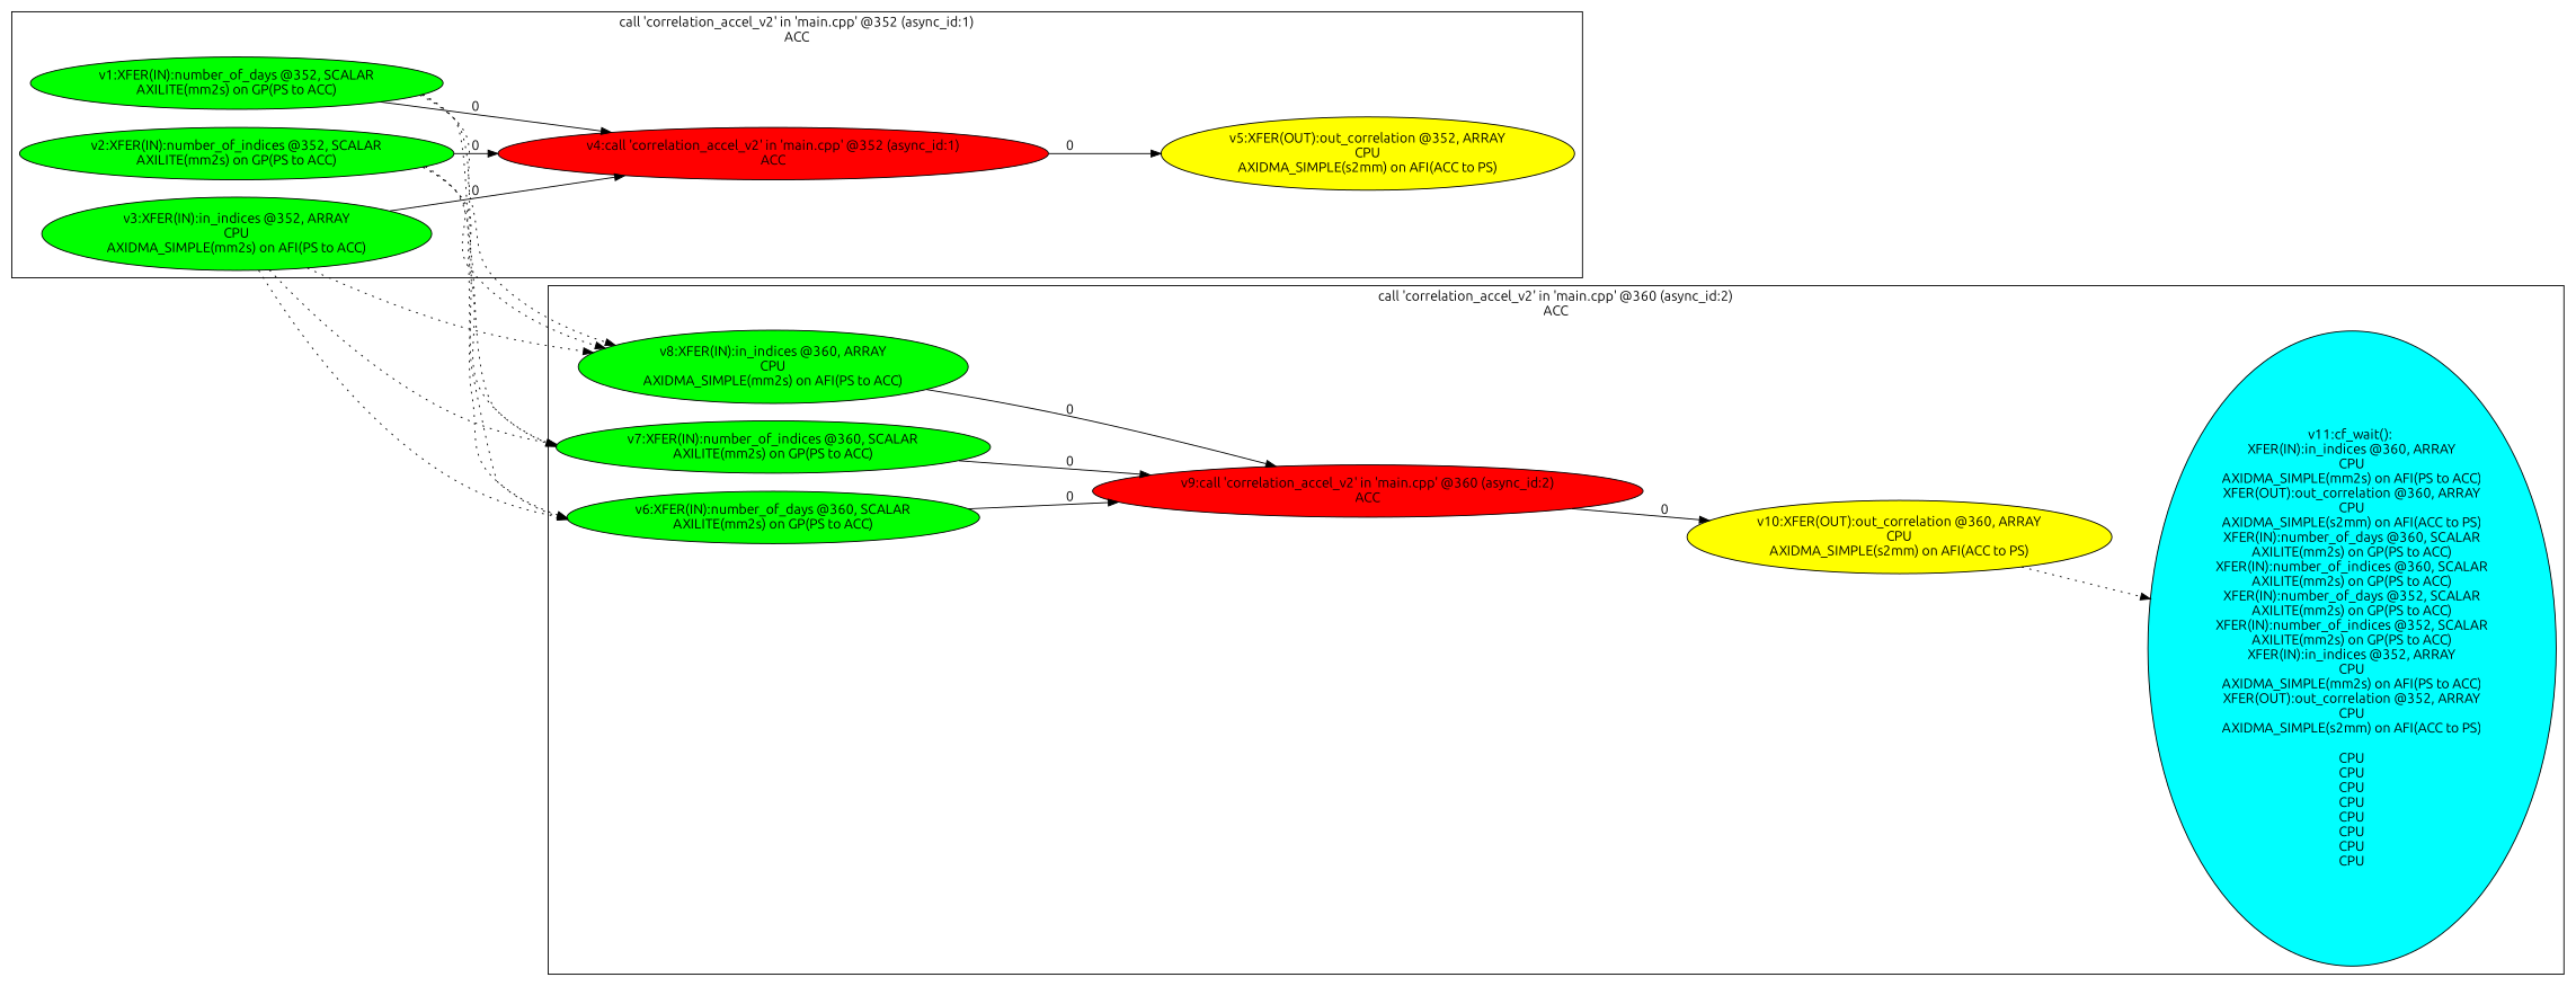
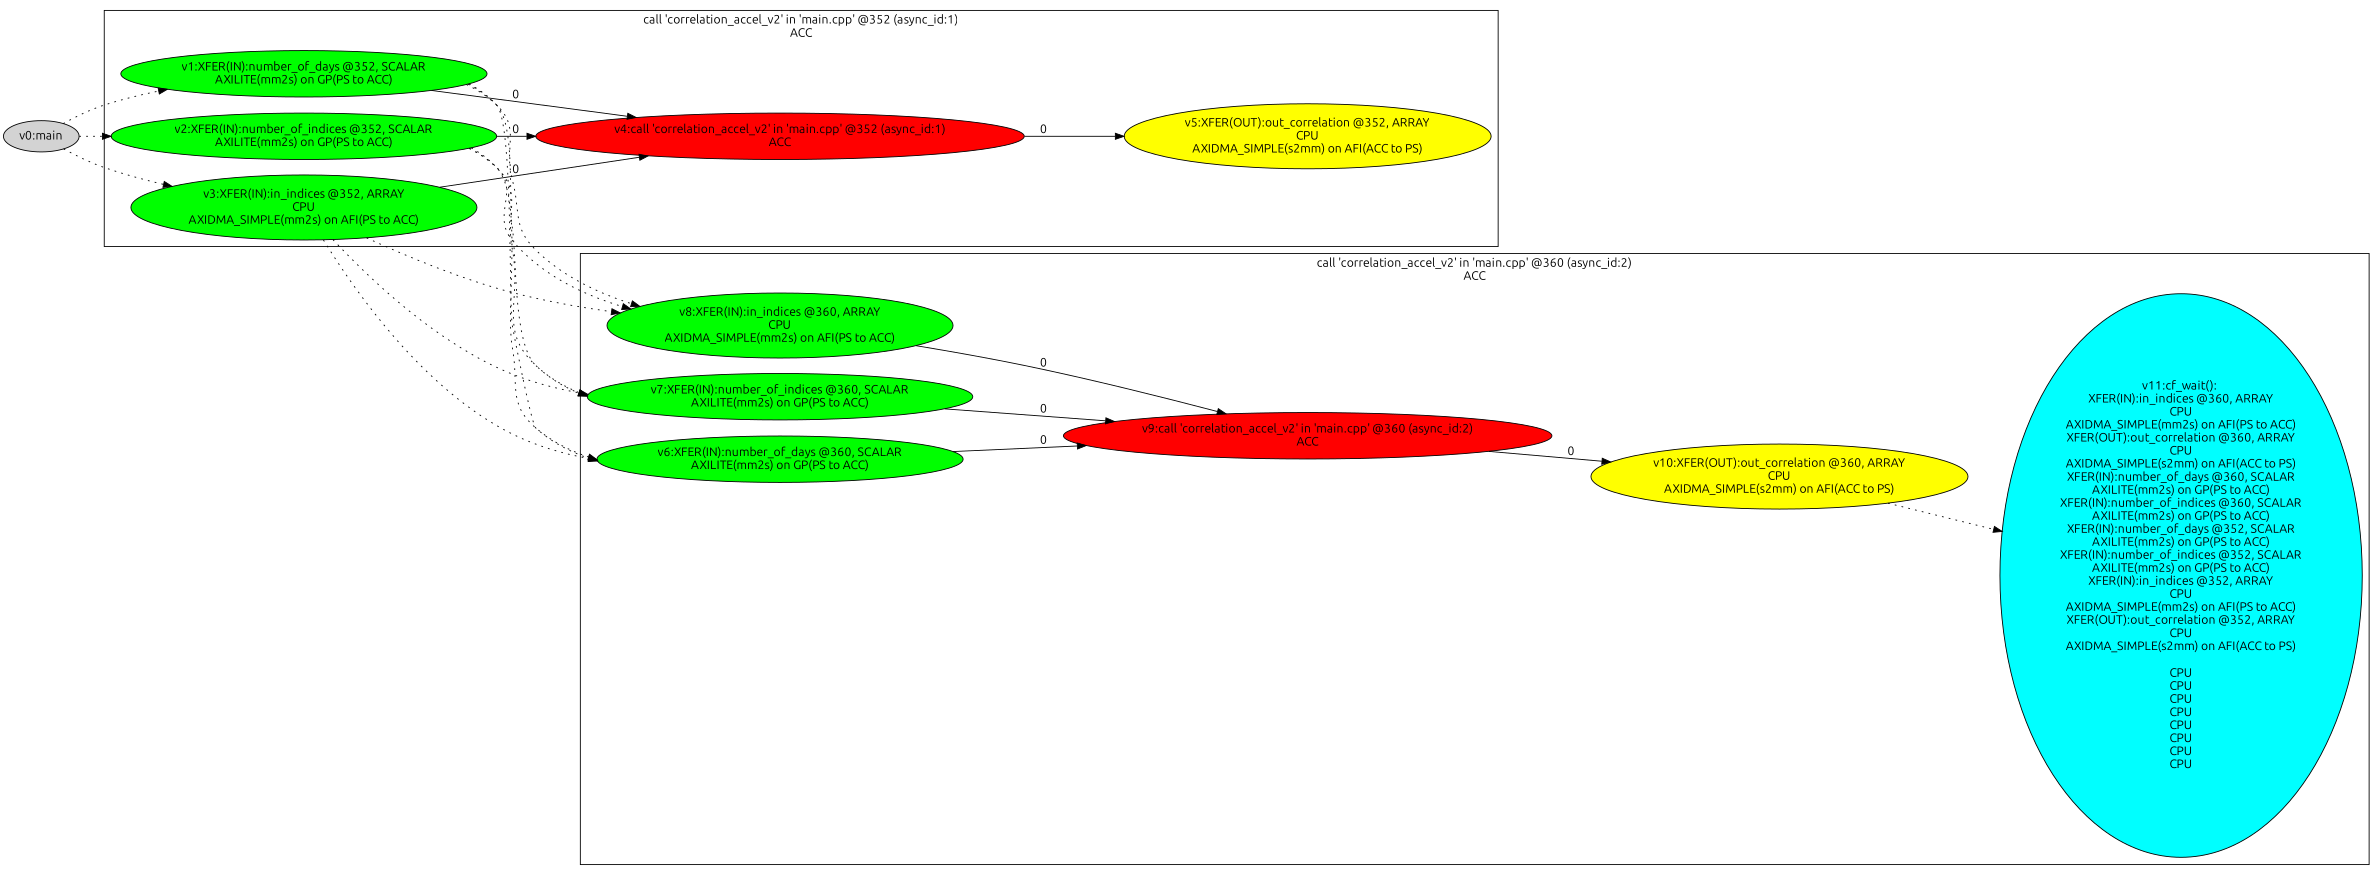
  digraph {
    rankdir=LR
    fontname=Ubuntu
    node [fillcolor=green style=filled fontname=Ubuntu]
    edge [fontname=Ubuntu style=dotted]
    n1 [label="v6:XFER(IN):number_of_days @360, SCALAR\nAXILITE(mm2s) on GP(PS to ACC)\n"]
    n2 [label="v7:XFER(IN):number_of_indices @360, SCALAR\nAXILITE(mm2s) on GP(PS to ACC)\n"]
    n3 [label="v8:XFER(IN):in_indices @360, ARRAY\nCPU\nAXIDMA_SIMPLE(mm2s) on AFI(PS to ACC)\n"]
    n4 [fillcolor=red label="v9:call 'correlation_accel_v2' in 'main.cpp' @360 (async_id:2)\nACC\n"]
    n5 [fillcolor=yellow label="v10:XFER(OUT):out_correlation @360, ARRAY\nCPU\nAXIDMA_SIMPLE(s2mm) on AFI(ACC to PS)\n"]
    n6 [fillcolor=cyan label="v11:cf_wait(): \nXFER(IN):in_indices @360, ARRAY\nCPU\nAXIDMA_SIMPLE(mm2s) on AFI(PS to ACC)\nXFER(OUT):out_correlation @360, ARRAY\nCPU\nAXIDMA_SIMPLE(s2mm) on AFI(ACC to PS)\nXFER(IN):number_of_days @360, SCALAR\nAXILITE(mm2s) on GP(PS to ACC)\nXFER(IN):number_of_indices @360, SCALAR\nAXILITE(mm2s) on GP(PS to ACC)\nXFER(IN):number_of_days @352, SCALAR\nAXILITE(mm2s) on GP(PS to ACC)\nXFER(IN):number_of_indices @352, SCALAR\nAXILITE(mm2s) on GP(PS to ACC)\nXFER(IN):in_indices @352, ARRAY\nCPU\nAXIDMA_SIMPLE(mm2s) on AFI(PS to ACC)\nXFER(OUT):out_correlation @352, ARRAY\nCPU\nAXIDMA_SIMPLE(s2mm) on AFI(ACC to PS)\n\nCPU\nCPU\nCPU\nCPU\nCPU\nCPU\nCPU\nCPU\n"]
    n7 [label="v1:XFER(IN):number_of_days @352, SCALAR\nAXILITE(mm2s) on GP(PS to ACC)\n"]
    n8 [label="v2:XFER(IN):number_of_indices @352, SCALAR\nAXILITE(mm2s) on GP(PS to ACC)\n"]
    n9 [label="v3:XFER(IN):in_indices @352, ARRAY\nCPU\nAXIDMA_SIMPLE(mm2s) on AFI(PS to ACC)\n"]
    n10 [fillcolor=red label="v4:call 'correlation_accel_v2' in 'main.cpp' @352 (async_id:1)\nACC\n"]
    n11 [fillcolor=yellow label="v5:XFER(OUT):out_correlation @352, ARRAY\nCPU\nAXIDMA_SIMPLE(s2mm) on AFI(ACC to PS)\n"]
+   n12 [label="v0:main" fillcolor=""]
    subgraph cluster_1 {
      label="call 'correlation_accel_v2' in 'main.cpp' @360 (async_id:2)\nACC\n"
      n1
      n2
      n3
      n4
      n5
      n6
    }
    subgraph cluster_2 {
      label="call 'correlation_accel_v2' in 'main.cpp' @352 (async_id:1)\nACC\n"
      n7
      n8
      n9
      n10
      n11
    }
    n1 -> n4 [label=0 style=""]
    n2 -> n4 [label=0 style=""]
    n3 -> n4 [label=0 style=""]
    n4 -> n5 [label=0 style=""]
    n5 -> n6
    n7 -> n1
    n7 -> n2
    n7 -> n3
    n7 -> n10 [label=0 style=""]
    n8 -> n1
    n8 -> n2
    n8 -> n3
    n8 -> n10 [label=0 style=""]
    n9 -> n1
    n9 -> n2
    n9 -> n3
    n9 -> n10 [label=0 style=""]
    n10 -> n11 [label=0 style=""]
+   n12 -> n7
+   n12 -> n8
+   n12 -> n9
  }
